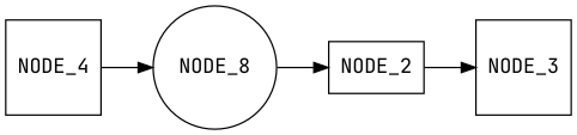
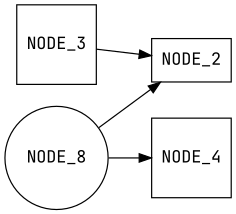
  digraph {
    fontname="JetBrains Mono"
    rankdir=LR
    node [fontname="JetBrains Mono" shape=square]
    edge [fontname="JetBrains Mono"]
    NODE_2 [shape=box]
    NODE_3
    n3 [label=NODE_8 shape=circle]
    NODE_4
-   NODE_2 -> NODE_3
+   NODE_3 -> NODE_2
    n3 -> NODE_2
-   NODE_4 -> n3
+   n3 -> NODE_4
  }
